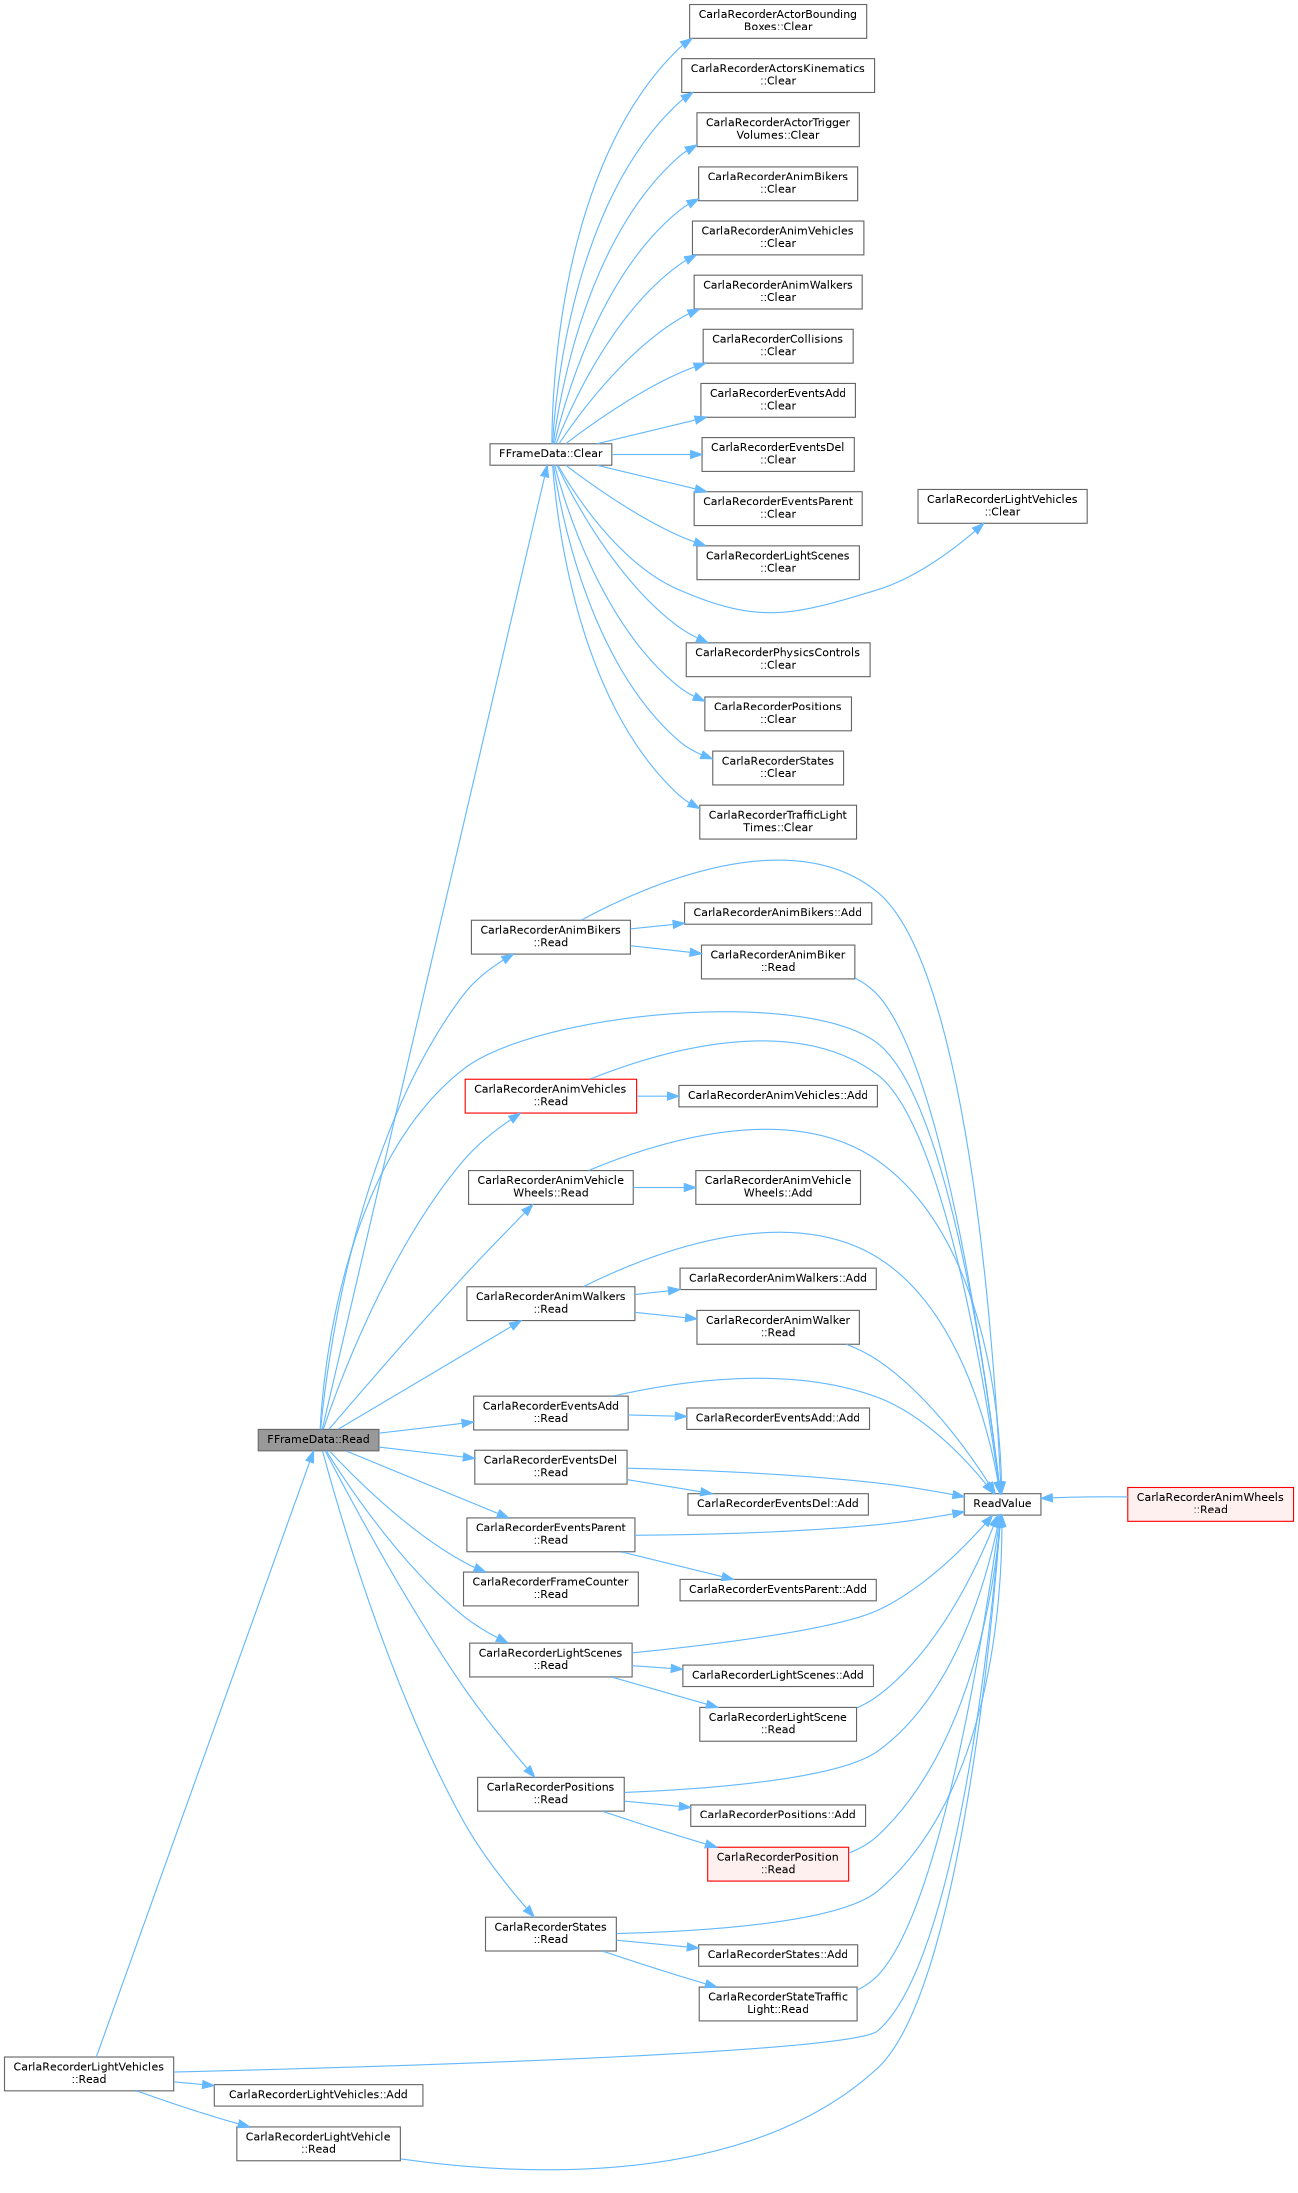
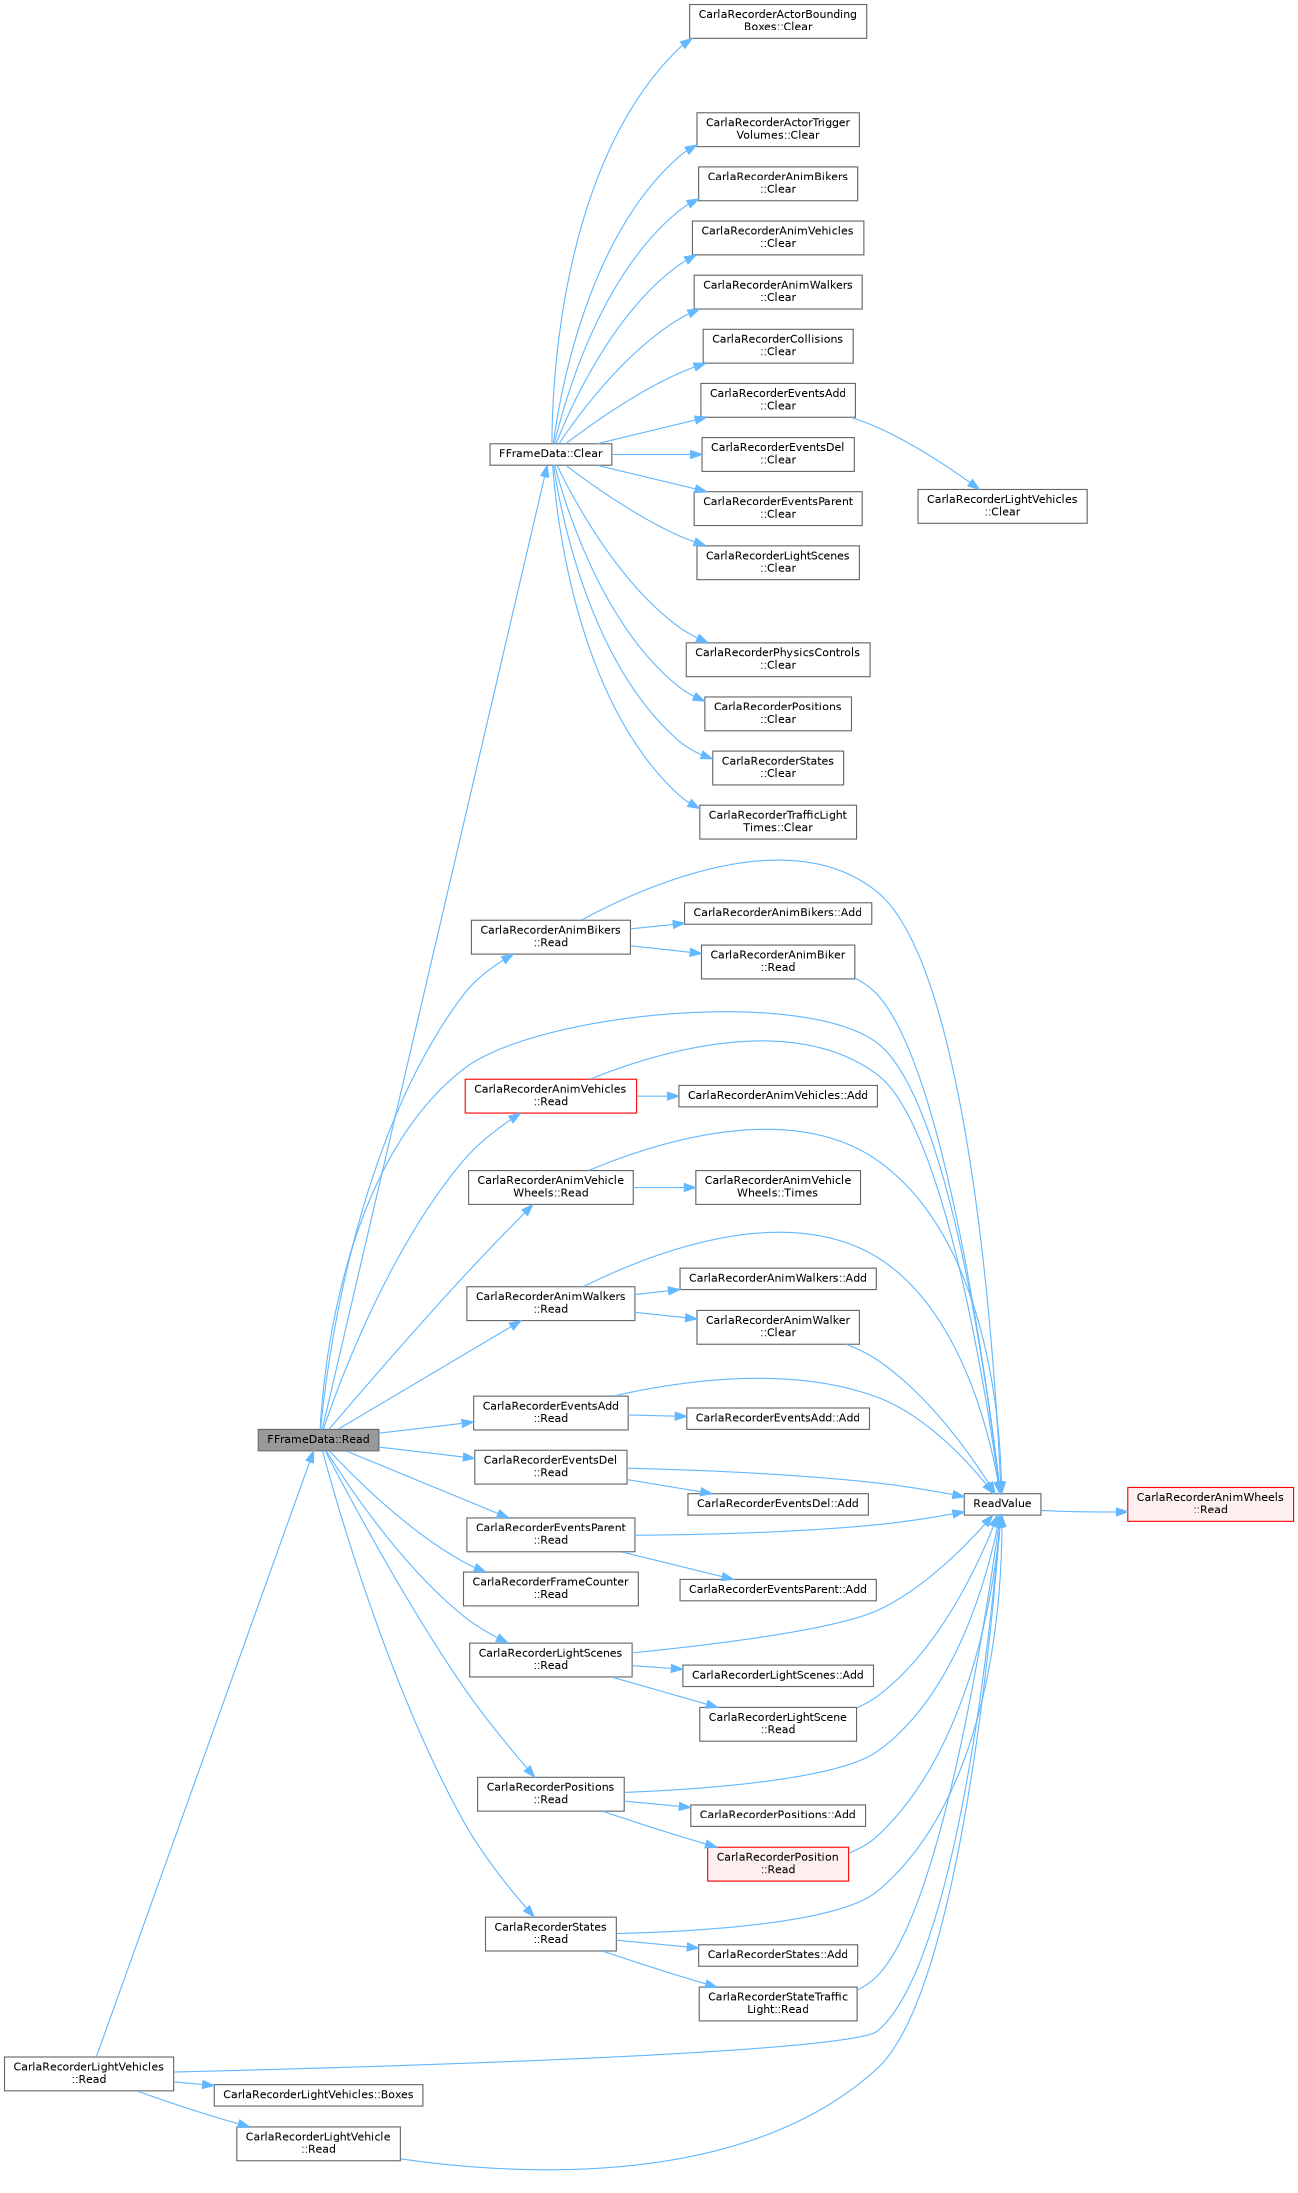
  digraph {
    fontname="DejaVu Sans"
    rankdir=LR
    node [color=grey40 fillcolor=white fontname="DejaVu Sans" fontsize=10 shape=box style=filled]
    edge [color=steelblue1 fontname="DejaVu Sans" fontsize=10 labelfontname=Helvetica labelfontsize=10 style=solid]
    n1 [color=gray40 fillcolor=grey60 fontcolor=black height=0.2 label="FFrameData::Read" width=0.4]
    n2 [height=0.2 label="FFrameData::Clear" width=0.4]
    n3 [height=0.2 label="CarlaRecorderAnimBikers\l::Read" width=0.4]
    n4 [height=0.2 label=ReadValue width=0.4]
    n5 [color=red height=0.2 label="CarlaRecorderAnimVehicles\l::Read" width=0.4]
    n6 [height=0.2 label="CarlaRecorderAnimVehicle\lWheels::Read" width=0.4]
    n7 [height=0.2 label="CarlaRecorderAnimWalkers\l::Read" width=0.4]
    n8 [height=0.2 label="CarlaRecorderEventsAdd\l::Read" width=0.4]
    n9 [height=0.2 label="CarlaRecorderEventsDel\l::Read" width=0.4]
    n10 [height=0.2 label="CarlaRecorderEventsParent\l::Read" width=0.4]
    n11 [height=0.2 label="CarlaRecorderFrameCounter\l::Read" width=0.4]
    n12 [height=0.2 label="CarlaRecorderLightScenes\l::Read" width=0.4]
    n13 [height=0.2 label="CarlaRecorderPositions\l::Read" width=0.4]
    n14 [height=0.2 label="CarlaRecorderStates\l::Read" width=0.4]
    n15 [height=0.2 label="CarlaRecorderActorBounding\lBoxes::Clear" width=0.4]
-   n16 [height=0.2 label="CarlaRecorderActorsKinematics\l::Clear" width=0.4]
    n17 [height=0.2 label="CarlaRecorderActorTrigger\lVolumes::Clear" width=0.4]
    n18 [height=0.2 label="CarlaRecorderAnimBikers\l::Clear" width=0.4]
    n19 [height=0.2 label="CarlaRecorderAnimVehicles\l::Clear" width=0.4]
    n20 [height=0.2 label="CarlaRecorderAnimWalkers\l::Clear" width=0.4]
    n21 [height=0.2 label="CarlaRecorderCollisions\l::Clear" width=0.4]
    n22 [height=0.2 label="CarlaRecorderEventsAdd\l::Clear" width=0.4]
    n23 [height=0.2 label="CarlaRecorderEventsDel\l::Clear" width=0.4]
    n24 [height=0.2 label="CarlaRecorderEventsParent\l::Clear" width=0.4]
    n25 [height=0.2 label="CarlaRecorderLightScenes\l::Clear" width=0.4]
    n26 [height=0.2 label="CarlaRecorderLightVehicles\l::Clear" width=0.4]
    n27 [height=0.2 label="CarlaRecorderPhysicsControls\l::Clear" width=0.4]
    n28 [height=0.2 label="CarlaRecorderPositions\l::Clear" width=0.4]
    n29 [height=0.2 label="CarlaRecorderStates\l::Clear" width=0.4]
    n30 [height=0.2 label="CarlaRecorderTrafficLight\lTimes::Clear" width=0.4]
    n31 [height=0.2 label="CarlaRecorderAnimBikers::Add" width=0.4]
    n32 [height=0.2 label="CarlaRecorderAnimBiker\l::Read" width=0.4]
    n33 [height=0.2 label="CarlaRecorderAnimVehicles::Add" width=0.4]
-   n34 [height=0.2 label="CarlaRecorderAnimVehicle\lWheels::Add" width=0.4]
+   n34 [height=0.2 label="CarlaRecorderAnimVehicle\lWheels::Times" width=0.4]
    n35 [height=0.2 label="CarlaRecorderAnimWalkers::Add" width=0.4]
-   n36 [height=0.2 label="CarlaRecorderAnimWalker\l::Read" width=0.4]
+   n36 [height=0.2 label="CarlaRecorderAnimWalker\l::Clear" width=0.4]
    n37 [height=0.2 label="CarlaRecorderEventsAdd::Add" width=0.4]
    n38 [height=0.2 label="CarlaRecorderEventsDel::Add" width=0.4]
    n39 [height=0.2 label="CarlaRecorderEventsParent::Add" width=0.4]
    n40 [height=0.2 label="CarlaRecorderLightScenes::Add" width=0.4]
    n41 [height=0.2 label="CarlaRecorderLightScene\l::Read" width=0.4]
    n42 [height=0.2 label="CarlaRecorderLightVehicles\l::Read" width=0.4]
-   n43 [height=0.2 label="CarlaRecorderLightVehicles::Add" width=0.4]
+   n43 [height=0.2 label="CarlaRecorderLightVehicles::Boxes" width=0.4]
    n44 [height=0.2 label="CarlaRecorderLightVehicle\l::Read" width=0.4]
    n45 [height=0.2 label="CarlaRecorderPositions::Add" width=0.4]
    n46 [color=red fillcolor="#FFF0F0" height=0.2 label="CarlaRecorderPosition\l::Read" width=0.4]
    n47 [height=0.2 label="CarlaRecorderStates::Add" width=0.4]
    n48 [height=0.2 label="CarlaRecorderStateTraffic\lLight::Read" width=0.4]
    n49 [color=red fillcolor="#FFF0F0" height=0.2 label="CarlaRecorderAnimWheels\l::Read" width=0.4]
    n1 -> n2
    n1 -> n3
    n1 -> n4
    n1 -> n5
    n1 -> n6
    n1 -> n7
    n1 -> n8
    n1 -> n9
    n1 -> n10
    n1 -> n11
    n1 -> n12
    n1 -> n13
    n1 -> n14
    n2 -> n15
-   n2 -> n16
    n2 -> n17
    n2 -> n18
    n2 -> n19
    n2 -> n20
    n2 -> n21
    n2 -> n22
    n2 -> n23
    n2 -> n24
    n2 -> n25
-   n2 -> n26
+   n22 -> n26
    n2 -> n27
    n2 -> n28
    n2 -> n29
    n2 -> n30
    n3 -> n4
    n3 -> n31
    n3 -> n32
    n5 -> n4
    n5 -> n33
    n6 -> n4
    n6 -> n34
    n7 -> n4
    n7 -> n35
    n7 -> n36
    n8 -> n4
    n8 -> n37
    n9 -> n4
    n9 -> n38
    n10 -> n4
    n10 -> n39
    n12 -> n4
    n12 -> n40
    n12 -> n41
    n13 -> n4
    n13 -> n45
    n13 -> n46
    n14 -> n4
    n14 -> n47
    n14 -> n48
    n32 -> n4
    n36 -> n4
    n41 -> n4
    n42 -> n1
    n42 -> n4
    n42 -> n43
    n42 -> n44
    n44 -> n4
    n46 -> n4
    n48 -> n4
-   n49 -> n4
+   n4 -> n49
  }
